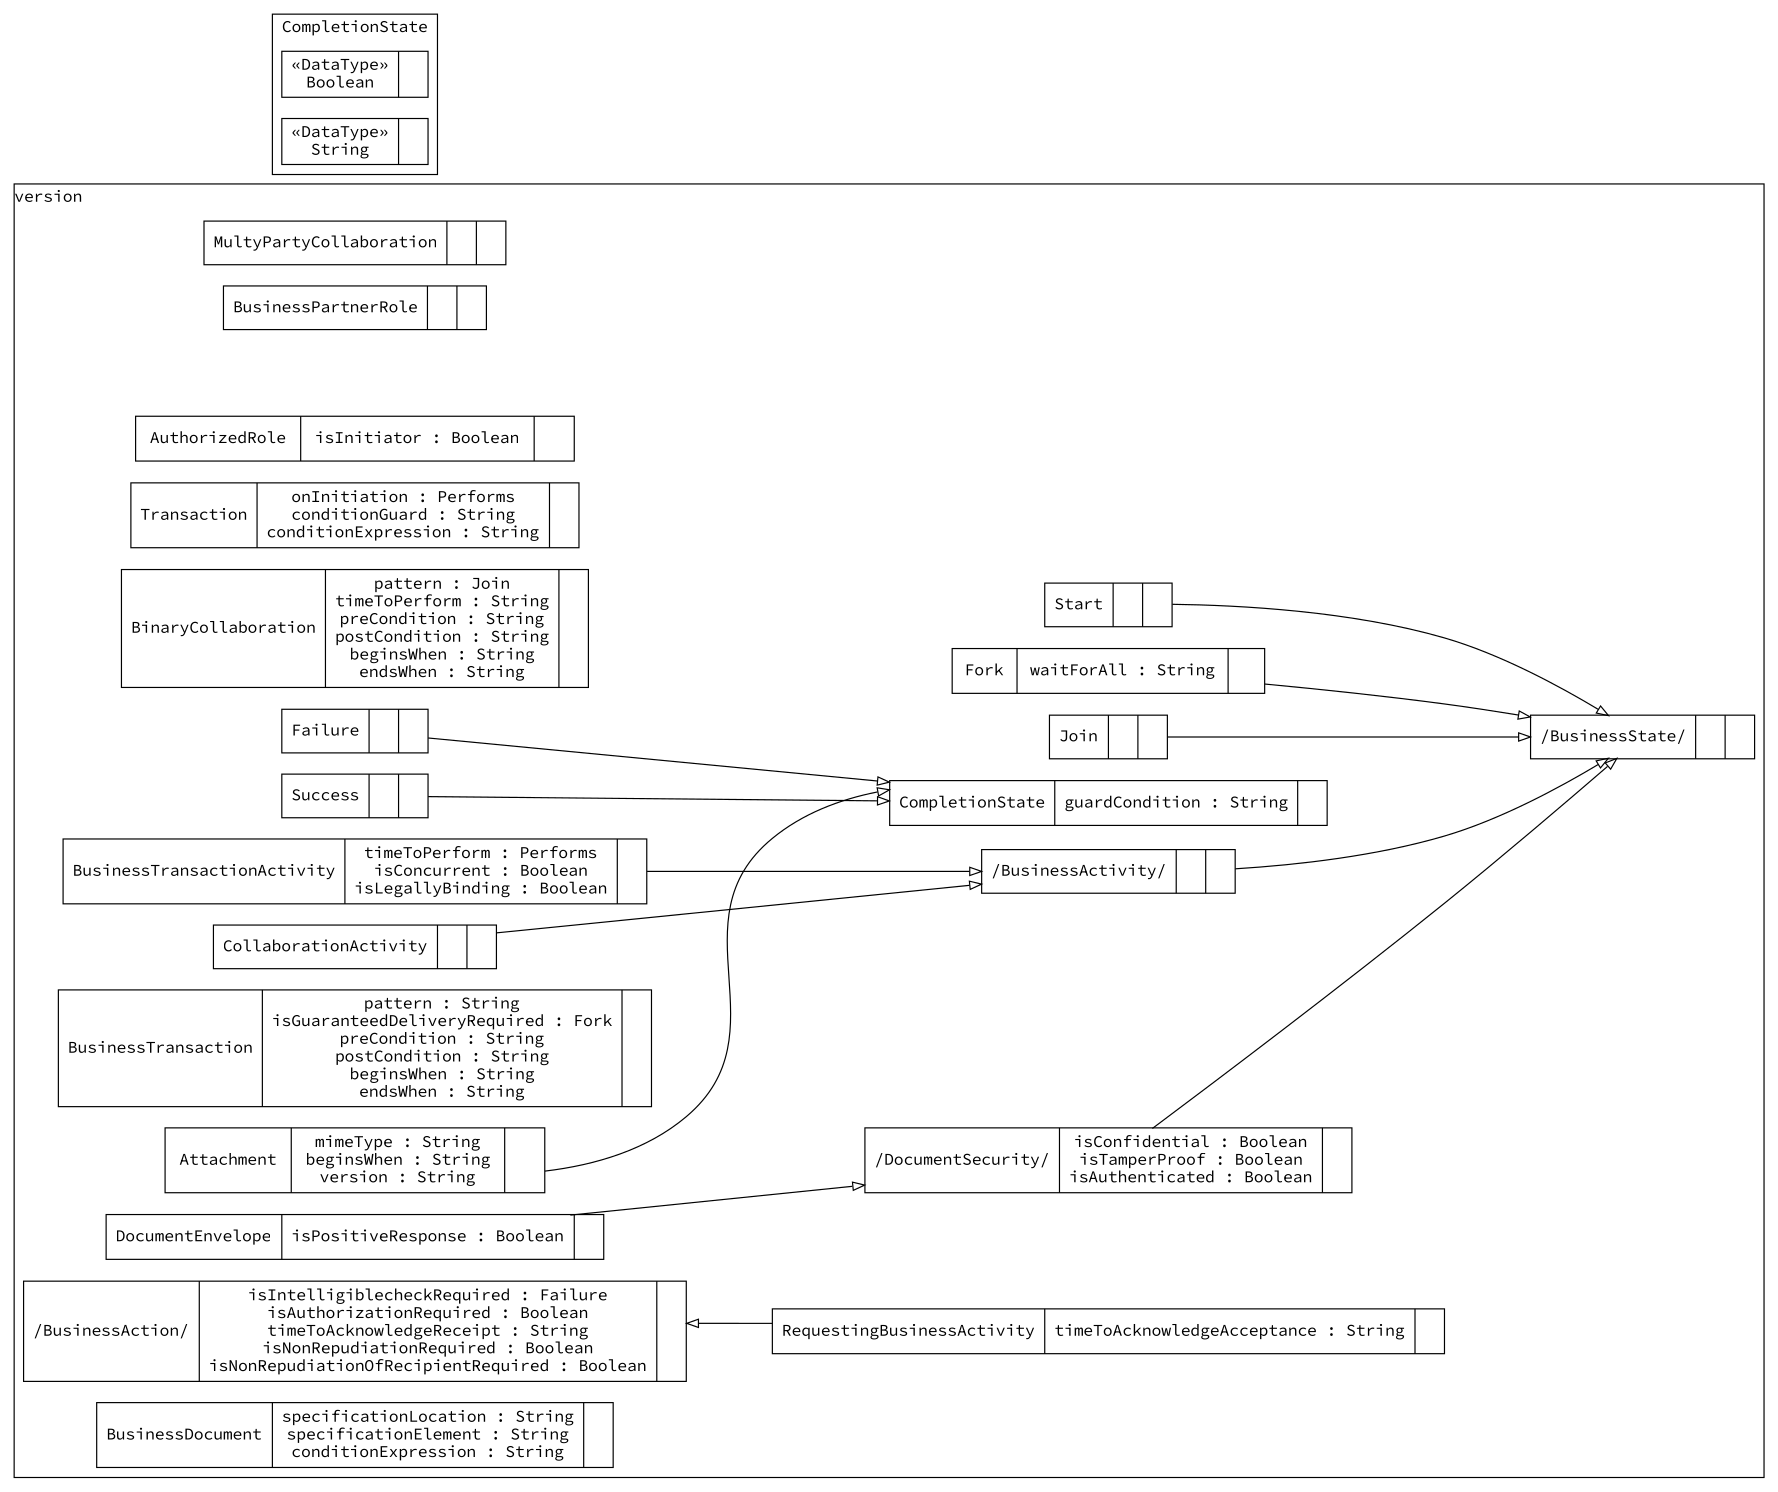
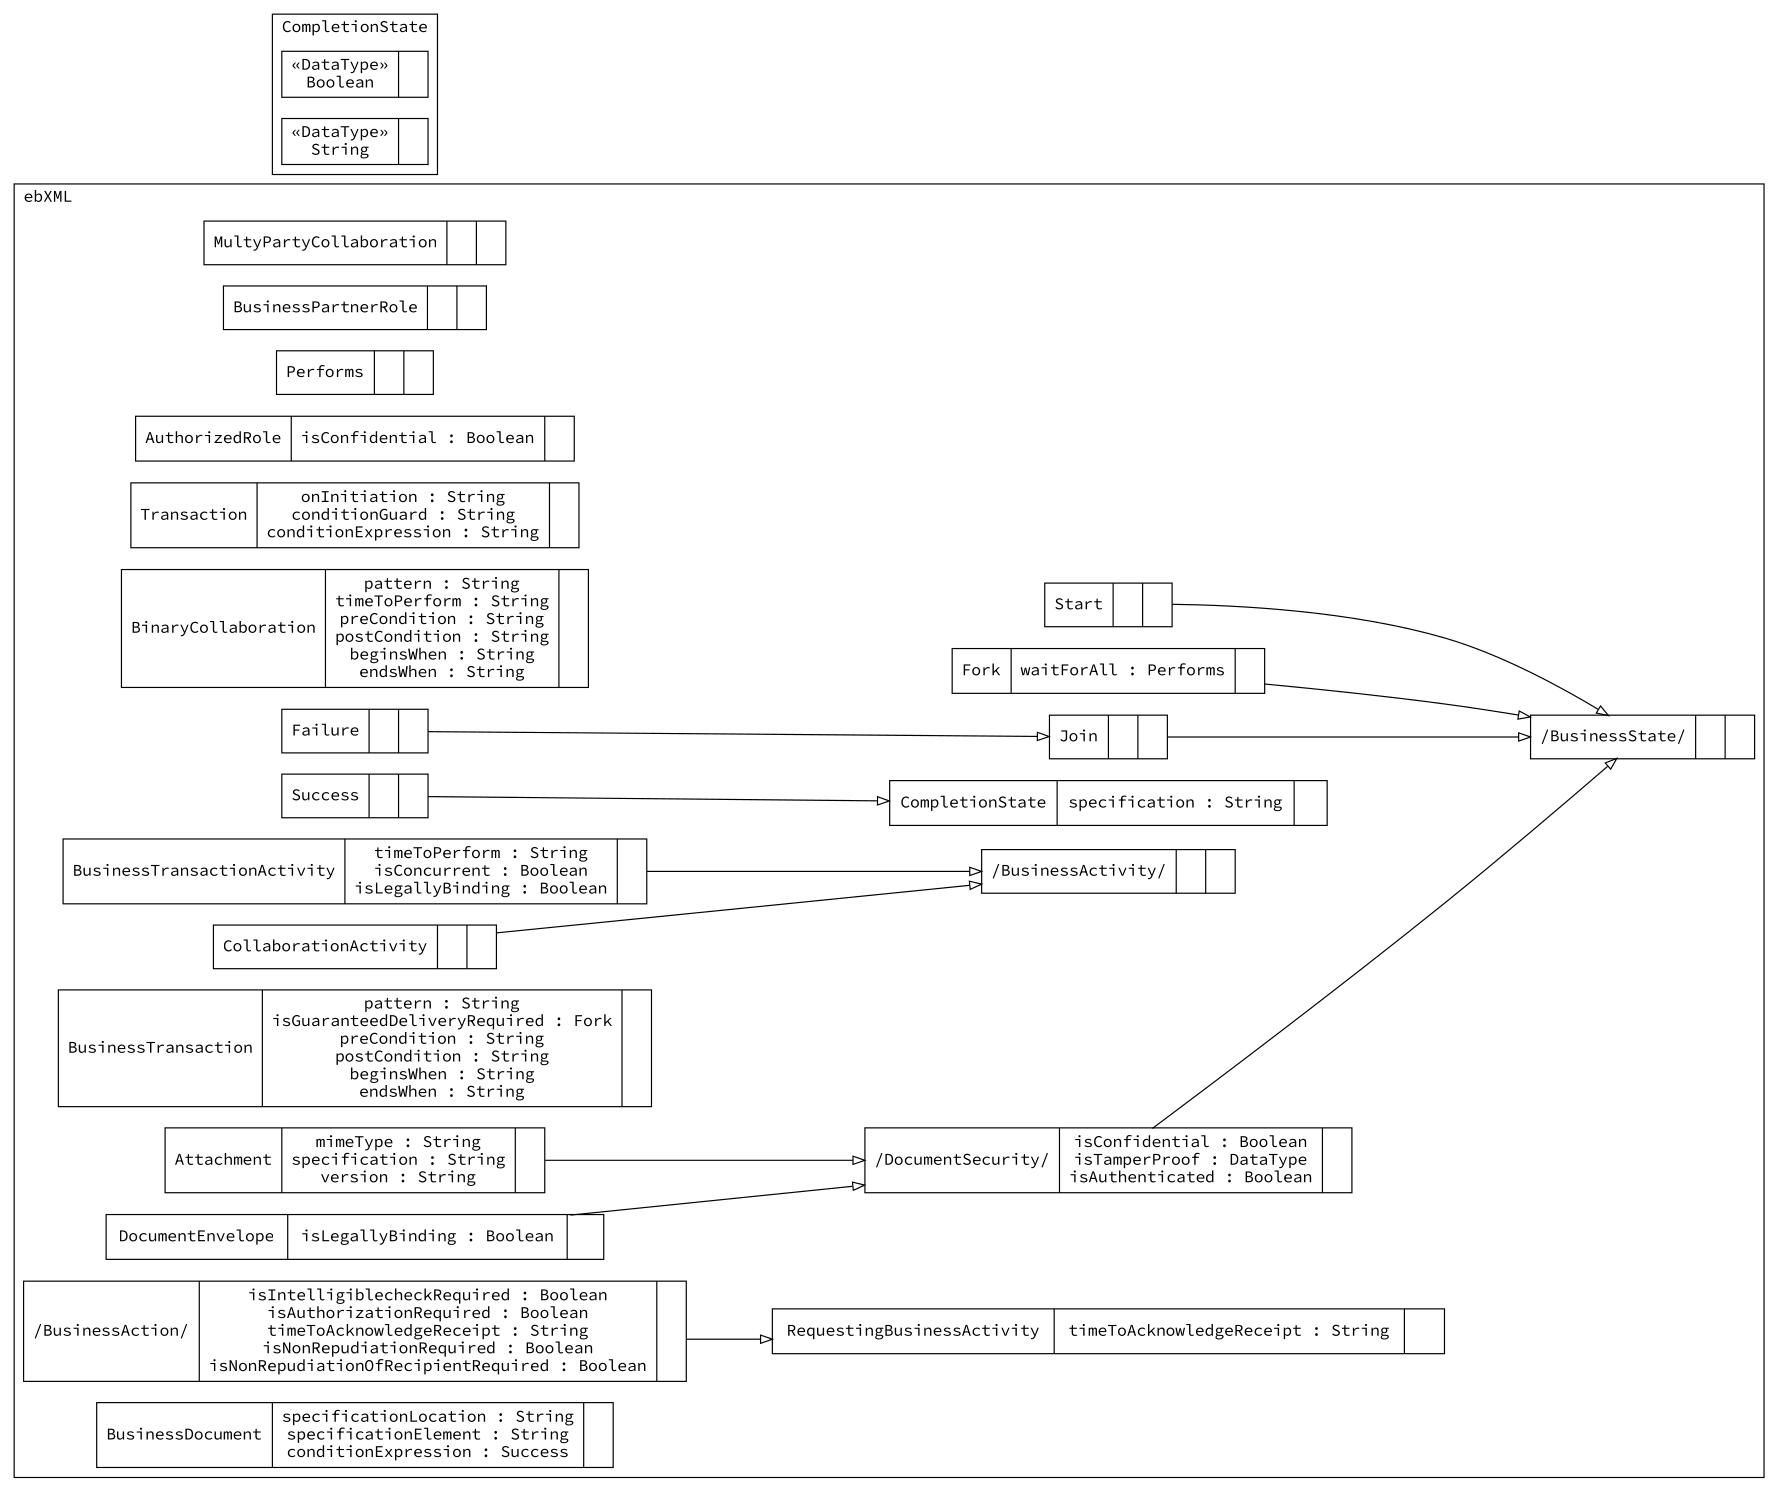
  digraph {
    compound=true
    fontname="Source Code Pro"
    labeljust=l
    labelloc=t
    nodeSep=0.75
    rankdir=LR
    node [fontname="Source Code Pro" shape=record]
    edge [arrowhead=onormal constraint=true fontname="Source Code Pro" group=BusinessState minlen=2]
    n1 [label="{MultyPartyCollaboration| | }"]
    n2 [label="{BusinessPartnerRole| | }"]
-   n4 [label="{AuthorizedRole|isInitiator : Boolean| }"]
-   n5 [label="{Transaction|onInitiation : Performs\nconditionGuard : String\nconditionExpression : String| }"]
-   n6 [label="{BinaryCollaboration|pattern : Join\ntimeToPerform : String\npreCondition : String\npostCondition : String\nbeginsWhen : String\nendsWhen : String| }"]
+   n3 [label="{Performs| | }"]
+   n4 [label="{AuthorizedRole|isConfidential : Boolean| }"]
+   n5 [label="{Transaction|onInitiation : String\nconditionGuard : String\nconditionExpression : String| }"]
+   n6 [label="{BinaryCollaboration|pattern : String\ntimeToPerform : String\npreCondition : String\npostCondition : String\nbeginsWhen : String\nendsWhen : String| }"]
    n7 [label="{/BusinessState/| | }"]
    n8 [label="{Start| | }"]
-   n9 [label="{Fork|waitForAll : String| }"]
+   n9 [label="{Fork|waitForAll : Performs| }"]
    n10 [label="{Join| | }"]
-   n11 [label="{CompletionState|guardCondition : String| }"]
+   n11 [label="{CompletionState|specification : String| }"]
    n12 [label="{Failure| | }"]
    n13 [label="{Success| | }"]
    n14 [label="{/BusinessActivity/| | }"]
-   n15 [label="{BusinessTransactionActivity|timeToPerform : Performs\nisConcurrent : Boolean\nisLegallyBinding : Boolean| }"]
+   n15 [label="{BusinessTransactionActivity|timeToPerform : String\nisConcurrent : Boolean\nisLegallyBinding : Boolean| }"]
    n16 [label="{CollaborationActivity| | }"]
    n17 [label="{BusinessTransaction|pattern : String\nisGuaranteedDeliveryRequired : Fork\npreCondition : String\npostCondition : String\nbeginsWhen : String\nendsWhen : String| }"]
-   n18 [label="{/BusinessAction/|isIntelligiblecheckRequired : Failure\nisAuthorizationRequired : Boolean\ntimeToAcknowledgeReceipt : String\nisNonRepudiationRequired : Boolean\nisNonRepudiationOfRecipientRequired : Boolean| }"]
-   n19 [label="{RequestingBusinessActivity|timeToAcknowledgeAcceptance : String| }"]
-   n20 [label="{/DocumentSecurity/|isConfidential : Boolean\nisTamperProof : Boolean\nisAuthenticated : Boolean| }"]
-   n21 [label="{DocumentEnvelope|isPositiveResponse : Boolean| }"]
-   n22 [label="{Attachment|mimeType : String\nbeginsWhen : String\nversion : String| }"]
-   n23 [label="{BusinessDocument|specificationLocation : String\nspecificationElement : String\nconditionExpression : String| }"]
+   n18 [label="{/BusinessAction/|isIntelligiblecheckRequired : Boolean\nisAuthorizationRequired : Boolean\ntimeToAcknowledgeReceipt : String\nisNonRepudiationRequired : Boolean\nisNonRepudiationOfRecipientRequired : Boolean| }"]
+   n19 [label="{RequestingBusinessActivity|timeToAcknowledgeReceipt : String| }"]
+   n20 [label="{/DocumentSecurity/|isConfidential : Boolean\nisTamperProof : DataType\nisAuthenticated : Boolean| }"]
+   n21 [label="{DocumentEnvelope|isLegallyBinding : Boolean| }"]
+   n22 [label="{Attachment|mimeType : String\nspecification : String\nversion : String| }"]
+   n23 [label="{BusinessDocument|specificationLocation : String\nspecificationElement : String\nconditionExpression : Success| }"]
    n24 [label="{&#171;DataType&#187;\nBoolean|}"]
    n25 [label="{&#171;DataType&#187;\nString|}"]
    subgraph cluster_1 {
      color=black
-     label=version
+     label=ebXML
      n1
      n2
+     n3
      n4
      n5
      n6
      n7
      n8
      n9
      n10
      n11
      n12
      n13
      n14
      n15
      n16
      n17
      n18
      n19
      n20
      n21
      n22
      n23
    }
    subgraph cluster_2 {
      color=black
      label=CompletionState
      n24
      n25
    }
    n8 -> n7
    n9 -> n7
    n10 -> n7
-   n12 -> n11 [group=CompletionState]
+   n12 -> n10 [group=CompletionState]
    n13 -> n11 [group=CompletionState]
-   n14 -> n7
    n15 -> n14 [group=BusinessActivity]
    n16 -> n14 [group=BusinessActivity]
-   n19 -> n18 [group=BusinessAction]
+   n18 -> n19 [group=BusinessAction]
    n20 -> n7
    n21 -> n20 [group=DocumentSecurity]
-   n22 -> n11 [group=DocumentSecurity]
+   n22 -> n20 [group=DocumentSecurity]
  }
